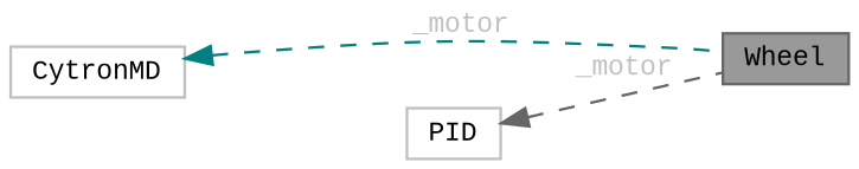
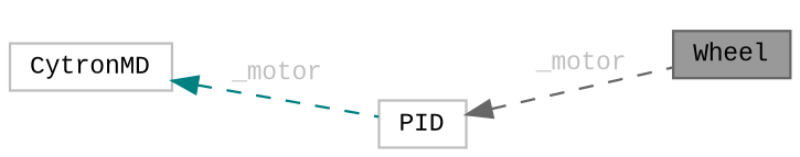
  digraph {
    fontname="Liberation Mono"
    rankdir=LR
    node [color=grey75 fillcolor=white fontname="Liberation Mono" fontsize=10 shape=box style=filled]
    edge [dir=back fontcolor=grey fontname="Liberation Mono" fontsize=10 labelfontname=Helvetica labelfontsize=10 style=dashed]
    n1 [color=gray40 fillcolor=grey60 fontcolor=black height=0.2 label=Wheel width=0.4]
    n2 [height=0.2 label=CytronMD width=0.4]
    n3 [height=0.2 label=PID width=0.4]
-   n2 -> n1 [color=teal label=" _motor"]
+   n2 -> n3 [color=teal label=" _motor"]
    n3 -> n1 [color=gray40 label=" _motor"]
  }
